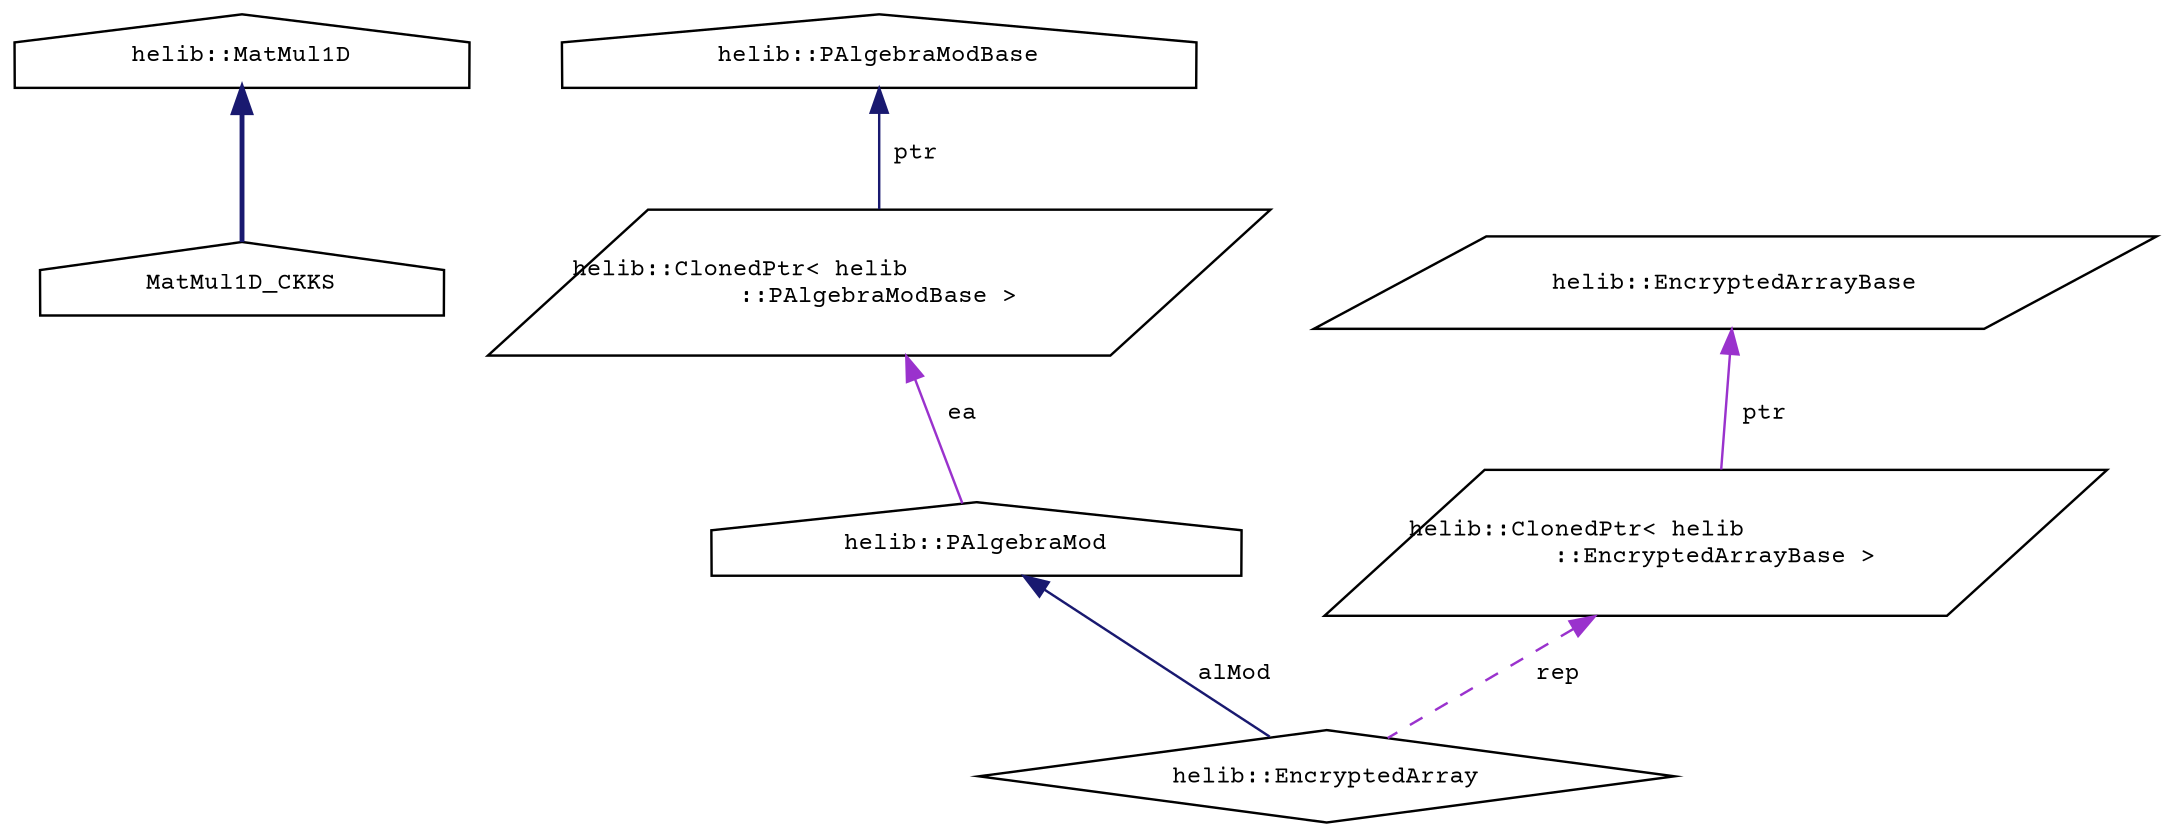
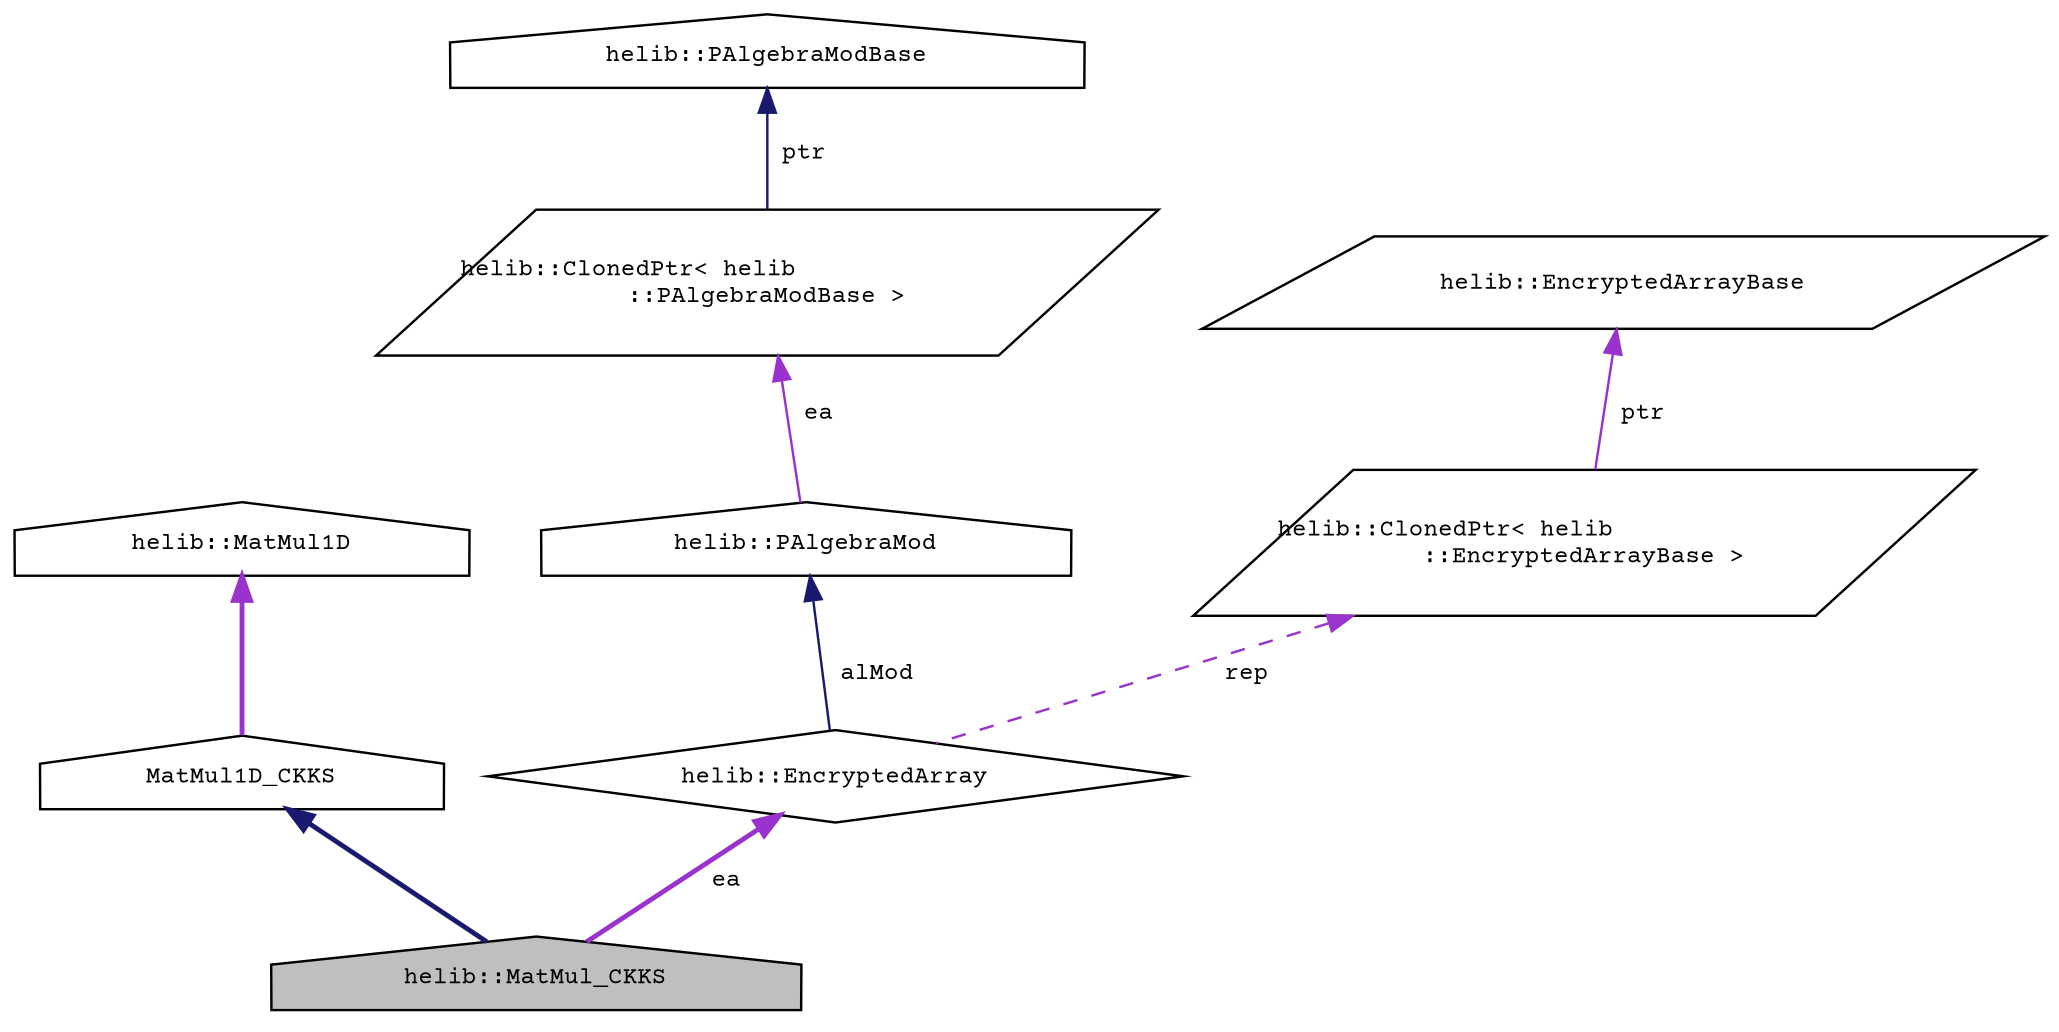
  digraph {
    fontname="Courier Prime"
    node [color=black fillcolor=white fontname="Courier Prime" fontsize=10 shape=house style=filled]
    edge [color=midnightblue dir=back fontname="Courier Prime" fontsize=10 labelfontname=FreeSans labelfontsize=10 style=solid]
+   n1 [fillcolor=grey75 fontcolor=black height=0.2 label="helib::MatMul_CKKS" width=0.4]
    n2 [height=0.2 label=MatMul1D_CKKS width=0.4]
    n3 [height=0.2 label="helib::MatMul1D" width=0.4]
    n4 [height=0.2 label="helib::EncryptedArray" shape=diamond width=0.4]
    n5 [height=0.2 label="helib::PAlgebraMod" width=0.4]
    n6 [height=0.2 label="helib::ClonedPtr\< helib\l::PAlgebraModBase \>" shape=parallelogram width=0.4]
    n7 [height=0.2 label="helib::PAlgebraModBase" width=0.4]
    n8 [height=0.2 label="helib::ClonedPtr\< helib\l::EncryptedArrayBase \>" shape=parallelogram width=0.4]
    n9 [height=0.2 label="helib::EncryptedArrayBase" shape=parallelogram width=0.4]
-   n3 -> n2 [style=bold]
+   n2 -> n1 [style=bold]
+   n3 -> n2 [color=darkorchid3 style=bold]
+   n4 -> n1 [color=darkorchid3 label=" ea" style=bold]
    n5 -> n4 [label=" alMod"]
    n6 -> n5 [color=darkorchid3 label=" ea"]
    n7 -> n6 [label=" ptr"]
    n8 -> n4 [color=darkorchid3 label=" rep" style=dashed]
    n9 -> n8 [color=darkorchid3 label=" ptr"]
  }
